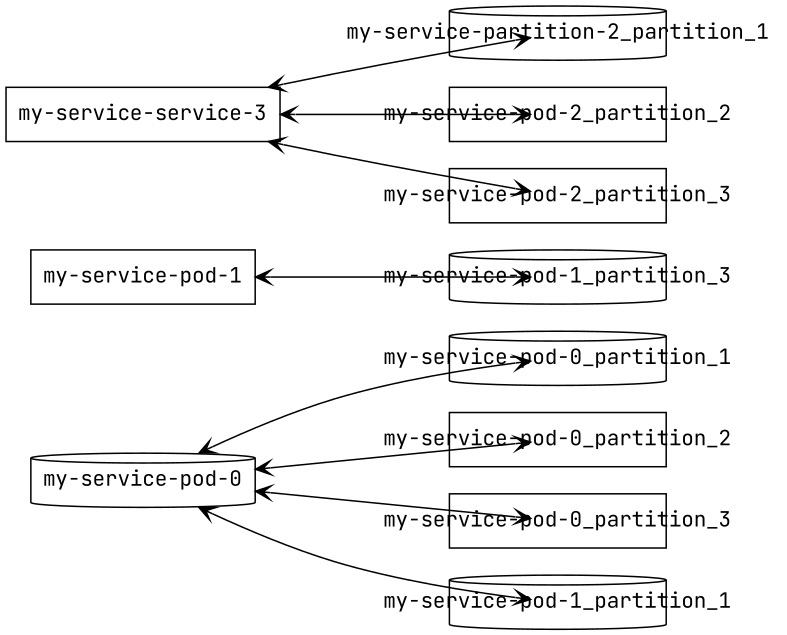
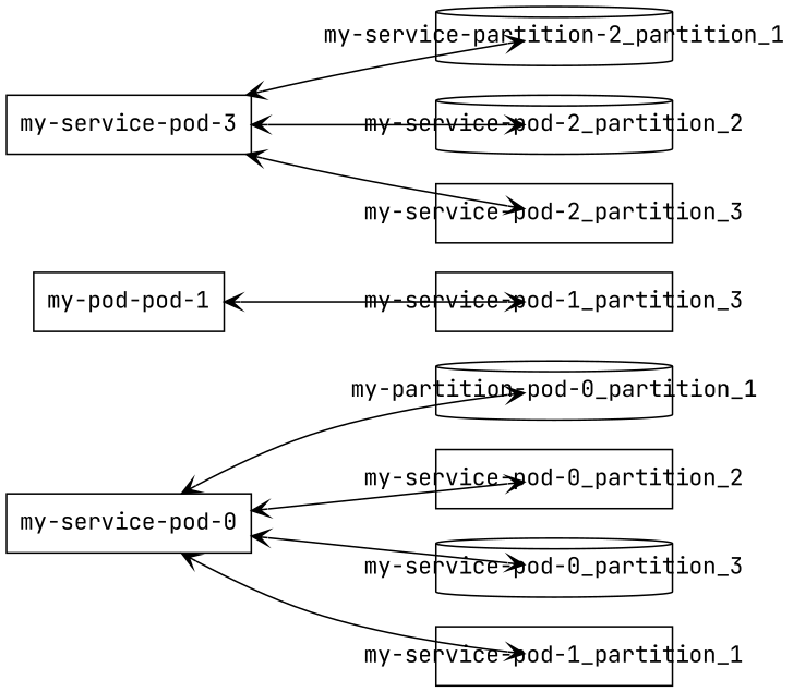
  digraph {
    fontname="JetBrains Mono"
    rankdir=LR
    node [fontname="JetBrains Mono" shape=cylinder fixedsize=shape]
    edge [arrowhead=vee arrowtail=vee dir=both fontname="JetBrains Mono"]
-   n1 [label="my-service-pod-0" fixedsize=""]
-   n2 [label="my-service-pod-0_partition_1" width=2]
+   n1 [label="my-service-pod-0" shape=box fixedsize=""]
+   n2 [label="my-partition-pod-0_partition_1" width=2]
    n3 [label="my-service-pod-0_partition_2" shape=box width=2]
-   n4 [label="my-service-pod-0_partition_3" shape=box width=2]
-   n5 [label="my-service-pod-1_partition_1" width=2]
-   n6 [label="my-service-pod-1" shape=box fixedsize=""]
-   n7 [label="my-service-pod-1_partition_3" width=2]
-   n8 [label="my-service-service-3" shape=box fixedsize=""]
+   n4 [label="my-service-pod-0_partition_3" width=2]
+   n5 [label="my-service-pod-1_partition_1" shape=box width=2]
+   n6 [label="my-pod-pod-1" shape=box fixedsize=""]
+   n7 [label="my-service-pod-1_partition_3" shape=box width=2]
+   n8 [label="my-service-pod-3" shape=box fixedsize=""]
    n9 [label="my-service-partition-2_partition_1" width=2]
-   n10 [label="my-service-pod-2_partition_2" shape=box width=2]
+   n10 [label="my-service-pod-2_partition_2" width=2]
    n11 [label="my-service-pod-2_partition_3" shape=box width=2]
    n1 -> n2
    n1 -> n3
    n1 -> n4
    n1 -> n5
    n6 -> n7
    n8 -> n9
    n8 -> n10
    n8 -> n11
  }
